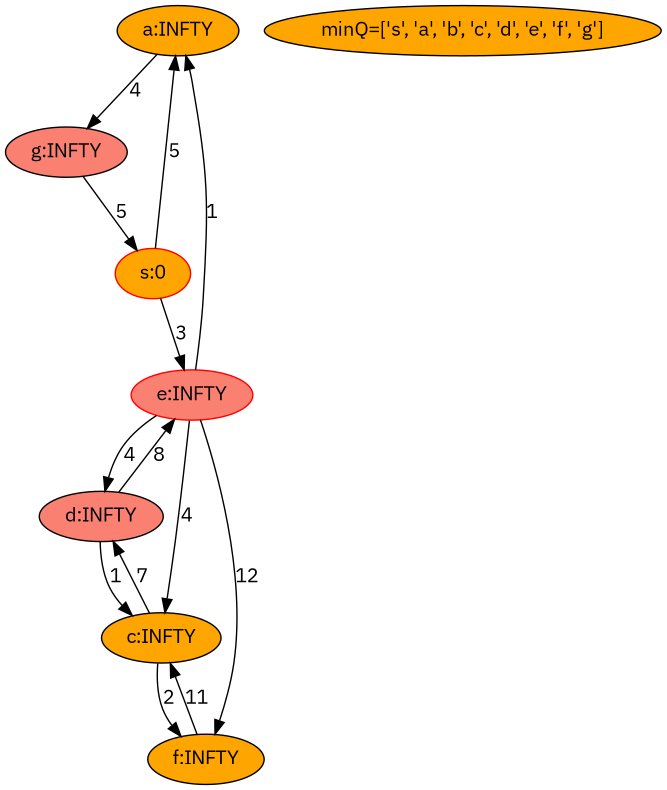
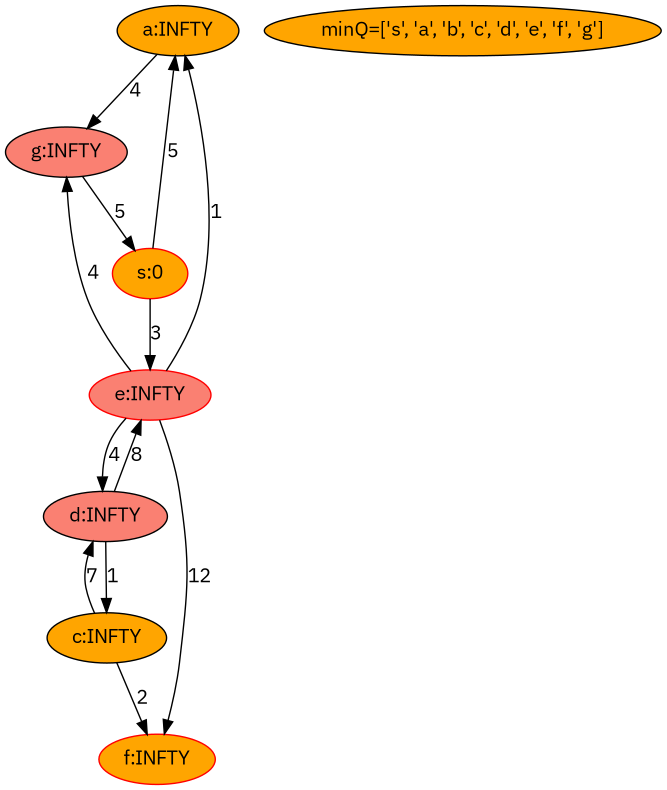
  digraph {
    fontname="IBM Plex Sans"
    node [color=black fillcolor=orange fontname="IBM Plex Sans" style=filled]
    edge [fontname="IBM Plex Sans" penwidth=1]
    n1 [label="a:INFTY"]
    n2 [fillcolor=salmon label="g:INFTY"]
    n3 [color=red label="s:0"]
    n4 [label="c:INFTY"]
-   n5 [label="f:INFTY"]
+   n5 [color=red label="f:INFTY"]
    n6 [fillcolor=salmon label="d:INFTY"]
    n7 [color=red fillcolor=salmon label="e:INFTY"]
    n8 [label="minQ=['s', 'a', 'b', 'c', 'd', 'e', 'f', 'g']"]
    n1 -> n2 [label=4]
    n2 -> n3 [label=5]
    n3 -> n1 [label=5]
    n3 -> n7 [label=3]
    n4 -> n5 [label=2]
    n4 -> n6 [label=7]
-   n5 -> n4 [label=11]
    n6 -> n4 [label=1]
    n6 -> n7 [label=8]
    n7 -> n1 [label=1]
-   n7 -> n4 [label=4]
+   n7 -> n2 [label=4]
    n7 -> n5 [label=12]
    n7 -> n6 [label=4]
  }
